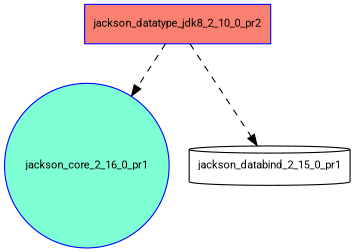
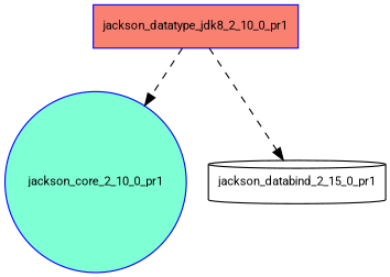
  digraph {
    fontname=Roboto
    node [color=blue fontname=Roboto fontsize=10.0 style=filled]
    edge [fontname=Roboto style=dashed]
-   jackson_datatype_jdk8_2_10_0_pr1 [fillcolor=salmon shape=box label=jackson_datatype_jdk8_2_10_0_pr2]
-   jackson_core_2_10_0_pr1 [fillcolor=aquamarine shape=circle label=jackson_core_2_16_0_pr1]
+   jackson_datatype_jdk8_2_10_0_pr1 [fillcolor=salmon shape=box]
+   jackson_core_2_10_0_pr1 [fillcolor=aquamarine shape=circle]
    n3 [color=black fillcolor=white label=jackson_databind_2_15_0_pr1 shape=cylinder]
    jackson_datatype_jdk8_2_10_0_pr1 -> jackson_core_2_10_0_pr1
    jackson_datatype_jdk8_2_10_0_pr1 -> n3
  }
